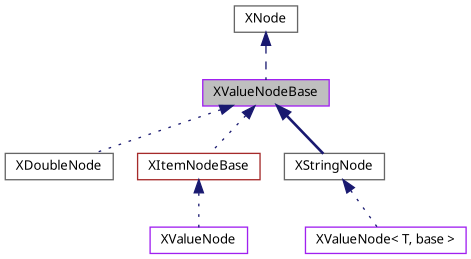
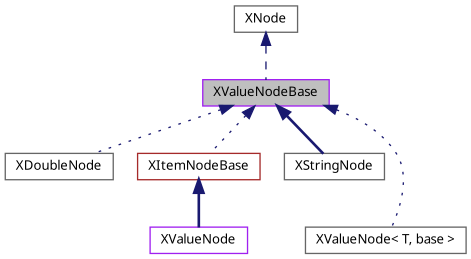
  digraph {
    node [color=purple fillcolor=white fontname="FreeSans.ttf" fontsize=10 shape=record style=filled]
    edge [color=midnightblue dir=back fontname="FreeSans.ttf" fontsize=10 labelfontname="FreeSans.ttf" labelfontsize=10 style=dotted]
    n1 [fillcolor=grey75 fontcolor=black height=0.2 label=XValueNodeBase width=0.4]
    n2 [color=gray40 height=0.2 label=XDoubleNode width=0.4]
    n3 [color=brown height=0.2 label=XItemNodeBase width=0.4]
    n4 [color=gray40 height=0.2 label=XStringNode width=0.4]
-   n5 [height=0.2 label="XValueNode\< T, base \>" width=0.4]
+   n5 [color=gray40 height=0.2 label="XValueNode\< T, base \>" width=0.4]
    n6 [height=0.2 label=XValueNode width=0.4]
    n7 [color=gray40 height=0.2 label=XNode width=0.4]
    n1 -> n2
    n1 -> n3
    n1 -> n4 [style=bold]
-   n4 -> n5
-   n3 -> n6
+   n1 -> n5
+   n3 -> n6 [style=bold]
    n7 -> n1 [style=dashed]
  }
